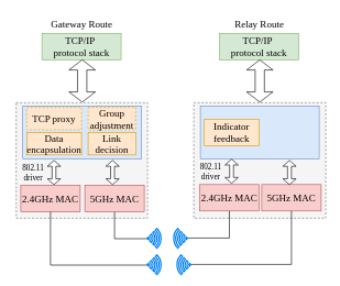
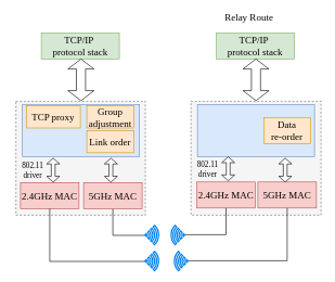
  <mxCell id="0" />
  <mxCell id="1" parent="0" />
  <mxCell id="2" value="TCP/IP&amp;nbsp;&lt;div style=&quot;font-size: 15px;&quot;&gt;protocol stack&lt;br style=&quot;font-size: 15px;&quot;&gt;&lt;/div&gt;" style="rounded=0;whiteSpace=wrap;html=1;fontFamily=Times New Roman;fontSize=15;fillColor=#d5e8d4;strokeColor=#82b366;" parent="1" vertex="1"><mxGeometry x="63" y="50" width="120" height="40" as="geometry" /></mxCell>
  <mxCell id="3" value="" style="html=1;shadow=0;dashed=0;align=center;verticalAlign=middle;shape=mxgraph.arrows2.twoWayArrow;dy=0.65;dx=15.4;rotation=90;fontFamily=Times New Roman;fontSize=15;" parent="1" vertex="1"><mxGeometry x="92" y="102" width="64" height="40" as="geometry" /></mxCell>
  <mxCell id="4" value="" style="rounded=0;whiteSpace=wrap;html=1;dashed=1;fontFamily=Times New Roman;fontSize=15;fillColor=#f5f5f5;fontColor=#333333;strokeColor=#666666;" parent="1" vertex="1"><mxGeometry x="24" y="155" width="199" height="175" as="geometry" /></mxCell>
  <mxCell id="5" value="2.4GHz MAC" style="rounded=0;whiteSpace=wrap;html=1;fontFamily=Times New Roman;fontSize=15;fillColor=#f8cecc;strokeColor=#b85450;" parent="1" vertex="1"><mxGeometry x="31" y="280" width="90" height="40" as="geometry" /></mxCell>
  <mxCell id="6" style="edgeStyle=orthogonalEdgeStyle;rounded=0;orthogonalLoop=1;jettySize=auto;html=1;entryX=0.517;entryY=1.007;entryDx=0;entryDy=0;exitX=0.5;exitY=1;exitDx=0;exitDy=0;endArrow=none;endFill=0;entryPerimeter=0;" parent="1" source="7" target="29" edge="1"><mxGeometry relative="1" as="geometry"><mxPoint x="214" y="365" as="targetPoint" /></mxGeometry></mxCell>
  <mxCell id="7" value="5GHz MAC" style="rounded=0;whiteSpace=wrap;html=1;fontFamily=Times New Roman;fontSize=15;fillColor=#f8cecc;strokeColor=#b85450;" parent="1" vertex="1"><mxGeometry x="128" y="280" width="90" height="40" as="geometry" /></mxCell>
  <mxCell id="8" value="" style="rounded=0;whiteSpace=wrap;html=1;fontFamily=Times New Roman;fontSize=15;fillColor=#dae8fc;strokeColor=#6c8ebf;" parent="1" vertex="1"><mxGeometry x="34" y="160" width="180" height="80" as="geometry" /></mxCell>
- <mxCell id="9" value="TCP proxy" style="rounded=0;whiteSpace=wrap;html=1;fontFamily=Times New Roman;fontSize=15;fillColor=#ffe6cc;strokeColor=#d79b00;dashed=1;" parent="1" vertex="1"><mxGeometry x="40" y="162" width="83" height="34" as="geometry" /></mxCell>
- <mxCell id="10" value="Group adjustment" style="rounded=0;whiteSpace=wrap;html=1;fontFamily=Times New Roman;fontSize=15;fillColor=#ffe6cc;strokeColor=#d79b00;dashed=1;" parent="1" vertex="1"><mxGeometry x="133" y="162" width="72" height="34" as="geometry" /></mxCell>
- <mxCell id="11" value="Data encapsulation" style="rounded=0;whiteSpace=wrap;html=1;fontFamily=Times New Roman;fontSize=15;fillColor=#ffe6cc;strokeColor=#d79b00;" parent="1" vertex="1"><mxGeometry x="40" y="200" width="83" height="34" as="geometry" /></mxCell>
- <mxCell id="12" value="Link decision" style="rounded=0;whiteSpace=wrap;html=1;fontFamily=Times New Roman;fontSize=15;fillColor=#ffe6cc;strokeColor=#d79b00;" parent="1" vertex="1"><mxGeometry x="133" y="200" width="72" height="34" as="geometry" /></mxCell>
+ <mxCell id="9" value="TCP proxy" style="rounded=0;whiteSpace=wrap;html=1;fontFamily=Times New Roman;fontSize=15;fillColor=#ffe6cc;strokeColor=#d79b00;" parent="1" vertex="1"><mxGeometry x="40" y="162" width="83" height="34" as="geometry" /></mxCell>
+ <mxCell id="10" value="Group adjustment" style="rounded=0;whiteSpace=wrap;html=1;fontFamily=Times New Roman;fontSize=15;fillColor=#ffe6cc;strokeColor=#d79b00;" parent="1" vertex="1"><mxGeometry x="133" y="162" width="72" height="34" as="geometry" /></mxCell>
+ <mxCell id="12" value="Link order" style="rounded=0;whiteSpace=wrap;html=1;fontFamily=Times New Roman;fontSize=15;fillColor=#ffe6cc;strokeColor=#d79b00;" parent="1" vertex="1"><mxGeometry x="133" y="200" width="72" height="34" as="geometry" /></mxCell>
  <mxCell id="13" value="" style="html=1;shadow=0;dashed=0;align=center;verticalAlign=middle;shape=mxgraph.arrows2.twoWayArrow;dy=0.71;dx=8.86;rotation=90;fontFamily=Times New Roman;fontSize=15;" parent="1" vertex="1"><mxGeometry x="63" y="250.75" width="36.62" height="20" as="geometry" /></mxCell>
  <mxCell id="14" value="" style="html=1;shadow=0;dashed=0;align=center;verticalAlign=middle;shape=mxgraph.arrows2.twoWayArrow;dy=0.71;dx=8.86;rotation=90;fontFamily=Times New Roman;fontSize=15;" parent="1" vertex="1"><mxGeometry x="151.69" y="250.75" width="36.62" height="20" as="geometry" /></mxCell>
  <mxCell id="15" value="TCP/IP&amp;nbsp;&lt;div style=&quot;font-size: 15px;&quot;&gt;protocol stack&lt;br style=&quot;font-size: 15px;&quot;&gt;&lt;/div&gt;" style="rounded=0;whiteSpace=wrap;html=1;fontFamily=Times New Roman;fontSize=15;fillColor=#d5e8d4;strokeColor=#82b366;" parent="1" vertex="1"><mxGeometry x="332" y="50" width="120" height="40" as="geometry" /></mxCell>
  <mxCell id="16" value="" style="html=1;shadow=0;dashed=0;align=center;verticalAlign=middle;shape=mxgraph.arrows2.twoWayArrow;dy=0.65;dx=15.4;rotation=90;fontFamily=Times New Roman;fontSize=15;" parent="1" vertex="1"><mxGeometry x="361" y="102" width="64" height="40" as="geometry" /></mxCell>
  <mxCell id="17" value="" style="rounded=0;whiteSpace=wrap;html=1;dashed=1;fontFamily=Times New Roman;fontSize=15;fillColor=#f5f5f5;fontColor=#333333;strokeColor=#666666;" parent="1" vertex="1"><mxGeometry x="293" y="155" width="200" height="175" as="geometry" /></mxCell>
  <mxCell id="18" value="2.4GHz MAC" style="rounded=0;whiteSpace=wrap;html=1;fontFamily=Times New Roman;fontSize=15;fillColor=#f8cecc;strokeColor=#b85450;" parent="1" vertex="1"><mxGeometry x="302" y="279" width="90" height="40" as="geometry" /></mxCell>
  <mxCell id="19" value="5GHz MAC" style="rounded=0;whiteSpace=wrap;html=1;fontFamily=Times New Roman;fontSize=15;fillColor=#f8cecc;strokeColor=#b85450;" parent="1" vertex="1"><mxGeometry x="396" y="279" width="90" height="40" as="geometry" /></mxCell>
  <mxCell id="20" value="" style="rounded=0;whiteSpace=wrap;html=1;fontFamily=Times New Roman;fontSize=15;fillColor=#dae8fc;strokeColor=#6c8ebf;" parent="1" vertex="1"><mxGeometry x="303" y="160" width="180" height="80" as="geometry" /></mxCell>
- <mxCell id="21" value="Indicator feedback" style="rounded=0;whiteSpace=wrap;html=1;fontFamily=Times New Roman;fontSize=15;fillColor=#ffe6cc;strokeColor=#d79b00;" parent="1" vertex="1"><mxGeometry x="309" y="180" width="83" height="40" as="geometry" /></mxCell>
+ <mxCell id="22" value="Data&lt;div style=&quot;font-size: 15px;&quot;&gt;re-order&lt;/div&gt;" style="rounded=0;whiteSpace=wrap;html=1;fontFamily=Times New Roman;fontSize=15;fillColor=#ffe6cc;strokeColor=#d79b00;" parent="1" vertex="1"><mxGeometry x="405" y="180" width="72" height="40" as="geometry" /></mxCell>
  <mxCell id="23" value="" style="html=1;shadow=0;dashed=0;align=center;verticalAlign=middle;shape=mxgraph.arrows2.twoWayArrow;dy=0.71;dx=8.86;rotation=90;fontFamily=Times New Roman;fontSize=15;" parent="1" vertex="1"><mxGeometry x="332" y="248.75" width="36.62" height="20" as="geometry" /></mxCell>
  <mxCell id="24" value="" style="html=1;shadow=0;dashed=0;align=center;verticalAlign=middle;shape=mxgraph.arrows2.twoWayArrow;dy=0.71;dx=8.86;rotation=90;fontFamily=Times New Roman;fontSize=15;" parent="1" vertex="1"><mxGeometry x="419.69" y="250.75" width="36.62" height="20" as="geometry" /></mxCell>
- <mxCell id="25" value="Gateway Route" style="text;html=1;align=center;verticalAlign=middle;resizable=0;points=[];autosize=1;strokeColor=none;fillColor=none;fontFamily=Times New Roman;fontSize=15;" parent="1" vertex="1"><mxGeometry x="63" y="20" width="120" height="30" as="geometry" /></mxCell>
- <mxCell id="26" value="Relay Route" style="text;html=1;align=center;verticalAlign=middle;resizable=0;points=[];autosize=1;strokeColor=none;fillColor=none;fontFamily=Times New Roman;fontSize=15;" parent="1" vertex="1"><mxGeometry x="342" y="20" width="100" height="30" as="geometry" /></mxCell>
+ <mxCell id="26" value="Relay Route" style="text;html=1;align=center;verticalAlign=middle;resizable=0;points=[];autosize=1;strokeColor=none;fillColor=none;fontFamily=Times New Roman;fontSize=15;" parent="1" vertex="1"><mxGeometry x="332" y="10" width="100" height="30" as="geometry" /></mxCell>
  <mxCell id="27" value="802.11 driver" style="text;html=1;align=center;verticalAlign=middle;whiteSpace=wrap;rounded=0;fontFamily=Times New Roman;" parent="1" vertex="1"><mxGeometry x="20" y="245.75" width="60" height="30" as="geometry" /></mxCell>
  <mxCell id="28" value="802.11 driver" style="text;html=1;align=center;verticalAlign=middle;whiteSpace=wrap;rounded=0;fontFamily=Times New Roman;" parent="1" vertex="1"><mxGeometry x="289" y="245" width="60" height="30" as="geometry" /></mxCell>
  <mxCell id="29" value="" style="html=1;verticalLabelPosition=bottom;align=center;labelBackgroundColor=#ffffff;verticalAlign=top;strokeWidth=2;strokeColor=#0080F0;shadow=0;dashed=0;shape=mxgraph.ios7.icons.wifi;pointerEvents=1;rotation=90;" parent="1" vertex="1"><mxGeometry x="218" y="350" width="29.7" height="21" as="geometry" /></mxCell>
  <mxCell id="30" style="edgeStyle=orthogonalEdgeStyle;rounded=0;orthogonalLoop=1;jettySize=auto;html=1;entryX=0.517;entryY=1.007;entryDx=0;entryDy=0;exitX=0.5;exitY=1;exitDx=0;exitDy=0;endArrow=none;endFill=0;entryPerimeter=0;" parent="1" source="5" target="31" edge="1"><mxGeometry relative="1" as="geometry"><mxPoint x="418.3" y="509" as="targetPoint" /><mxPoint x="103" y="354" as="sourcePoint" /></mxGeometry></mxCell>
  <mxCell id="31" value="" style="html=1;verticalLabelPosition=bottom;align=center;labelBackgroundColor=#ffffff;verticalAlign=top;strokeWidth=2;strokeColor=#0080F0;shadow=0;dashed=0;shape=mxgraph.ios7.icons.wifi;pointerEvents=1;rotation=90;" parent="1" vertex="1"><mxGeometry x="218" y="390" width="29.7" height="21" as="geometry" /></mxCell>
  <mxCell id="32" style="edgeStyle=orthogonalEdgeStyle;rounded=0;orthogonalLoop=1;jettySize=auto;html=1;entryX=0.517;entryY=1.007;entryDx=0;entryDy=0;exitX=0.5;exitY=1;exitDx=0;exitDy=0;endArrow=none;endFill=0;entryPerimeter=0;" parent="1" source="19" target="33" edge="1"><mxGeometry relative="1" as="geometry"><mxPoint x="504" y="495" as="targetPoint" /><mxPoint x="463" y="450" as="sourcePoint" /></mxGeometry></mxCell>
  <mxCell id="33" value="" style="html=1;verticalLabelPosition=bottom;align=center;labelBackgroundColor=#ffffff;verticalAlign=top;strokeWidth=2;strokeColor=#0080F0;shadow=0;dashed=0;shape=mxgraph.ios7.icons.wifi;pointerEvents=1;rotation=-90;" parent="1" vertex="1"><mxGeometry x="263.3" y="390" width="29.7" height="21" as="geometry" /></mxCell>
  <mxCell id="34" style="edgeStyle=orthogonalEdgeStyle;rounded=0;orthogonalLoop=1;jettySize=auto;html=1;entryX=0.517;entryY=1.007;entryDx=0;entryDy=0;exitX=0.5;exitY=1;exitDx=0;exitDy=0;endArrow=none;endFill=0;entryPerimeter=0;" parent="1" source="18" target="35" edge="1"><mxGeometry relative="1" as="geometry"><mxPoint x="499" y="455" as="targetPoint" /><mxPoint x="332" y="269" as="sourcePoint" /></mxGeometry></mxCell>
  <mxCell id="35" value="" style="html=1;verticalLabelPosition=bottom;align=center;labelBackgroundColor=#ffffff;verticalAlign=top;strokeWidth=2;strokeColor=#0080F0;shadow=0;dashed=0;shape=mxgraph.ios7.icons.wifi;pointerEvents=1;rotation=-90;" parent="1" vertex="1"><mxGeometry x="258.3" y="350" width="29.7" height="21" as="geometry" /></mxCell>
